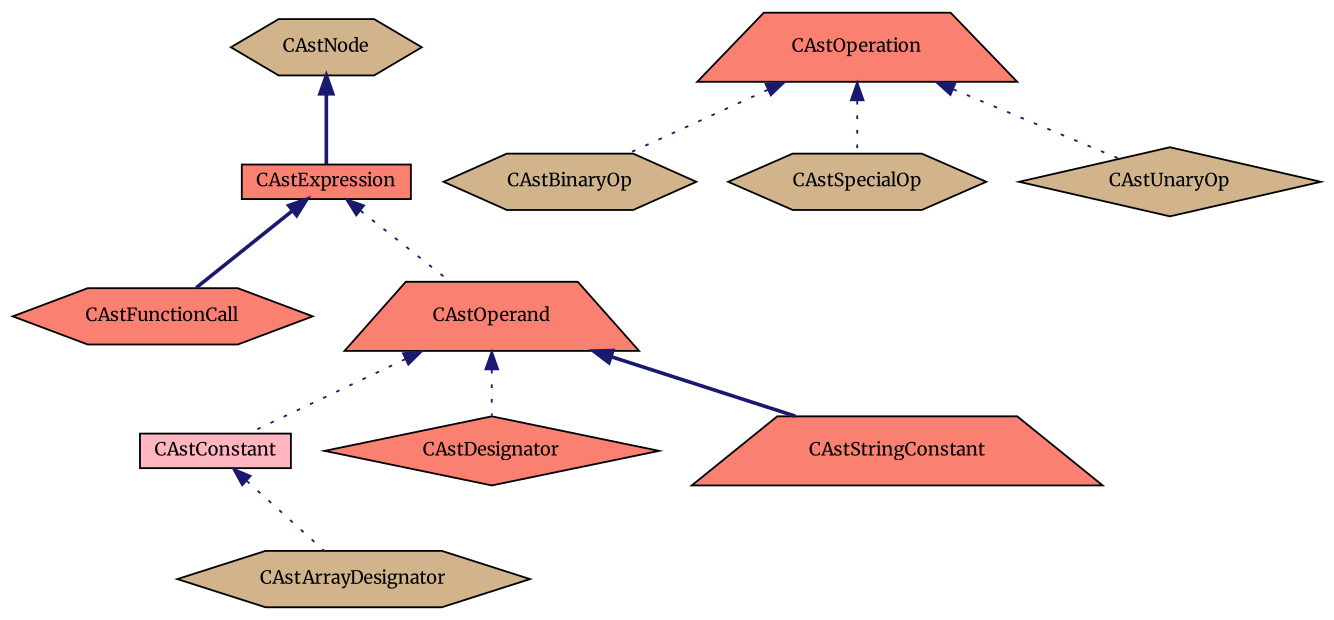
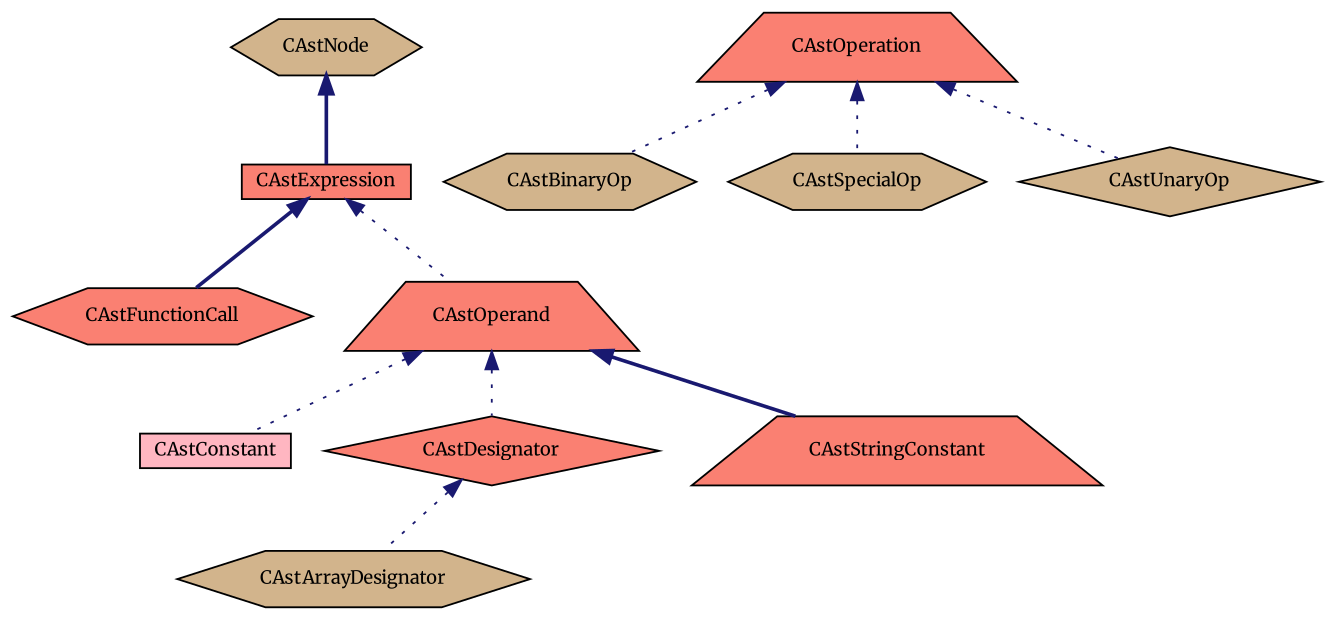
  digraph {
    fontname=Merriweather
    node [color=black fillcolor=salmon fontname=Merriweather fontsize=10 shape=hexagon style=filled]
    edge [color=midnightblue dir=back fontname=Merriweather fontsize=10 labelfontname=Helvetica labelfontsize=10 style=dotted]
    n1 [fontcolor=black height=0.2 label=CAstExpression shape=box width=0.4]
    n2 [height=0.2 label=CAstFunctionCall width=0.4]
    n3 [height=0.2 label=CAstOperand shape=trapezium width=0.4]
    n4 [fillcolor=lightpink height=0.2 label=CAstConstant shape=box width=0.4]
    n5 [height=0.2 label=CAstDesignator shape=diamond width=0.4]
    n6 [height=0.2 label=CAstStringConstant shape=trapezium width=0.4]
    n7 [height=0.2 label=CAstOperation shape=trapezium width=0.4]
    n8 [fillcolor=tan height=0.2 label=CAstBinaryOp width=0.4]
    n9 [fillcolor=tan height=0.2 label=CAstSpecialOp width=0.4]
    n10 [fillcolor=tan height=0.2 label=CAstUnaryOp shape=diamond width=0.4]
    n11 [fillcolor=tan height=0.2 label=CAstNode width=0.4]
    n12 [fillcolor=tan height=0.2 label=CAstArrayDesignator width=0.4]
    n1 -> n2 [style=bold]
    n1 -> n3
    n3 -> n4
    n3 -> n5
    n3 -> n6 [style=bold]
-   n4 -> n12
+   n5 -> n12
    n7 -> n8
    n7 -> n9
    n7 -> n10
    n11 -> n1 [style=bold]
  }
